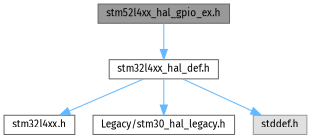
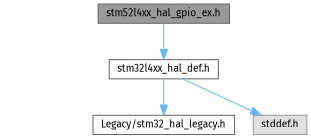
  digraph {
    fontname="Fira Sans"
    node [color=grey40 fillcolor=white fontname="Fira Sans" fontsize=10 shape=box style=filled]
    edge [color=steelblue1 fontname="Fira Sans" fontsize=10 labelfontname=Helvetica labelfontsize=10 style=solid]
    n1 [color=gray40 fillcolor=grey60 fontcolor=black height=0.2 label="stm52l4xx_hal_gpio_ex.h" width=0.4]
    n2 [height=0.2 label="stm32l4xx_hal_def.h" width=0.4]
-   n3 [height=0.2 label="stm32l4xx.h" width=0.4]
-   n4 [height=0.2 label="Legacy/stm30_hal_legacy.h" width=0.4]
+   n4 [height=0.2 label="Legacy/stm32_hal_legacy.h" width=0.4]
    n5 [color=grey60 fillcolor="#E0E0E0" height=0.2 label="stddef.h" width=0.4]
    n1 -> n2
-   n2 -> n3
    n2 -> n4
    n2 -> n5
  }
